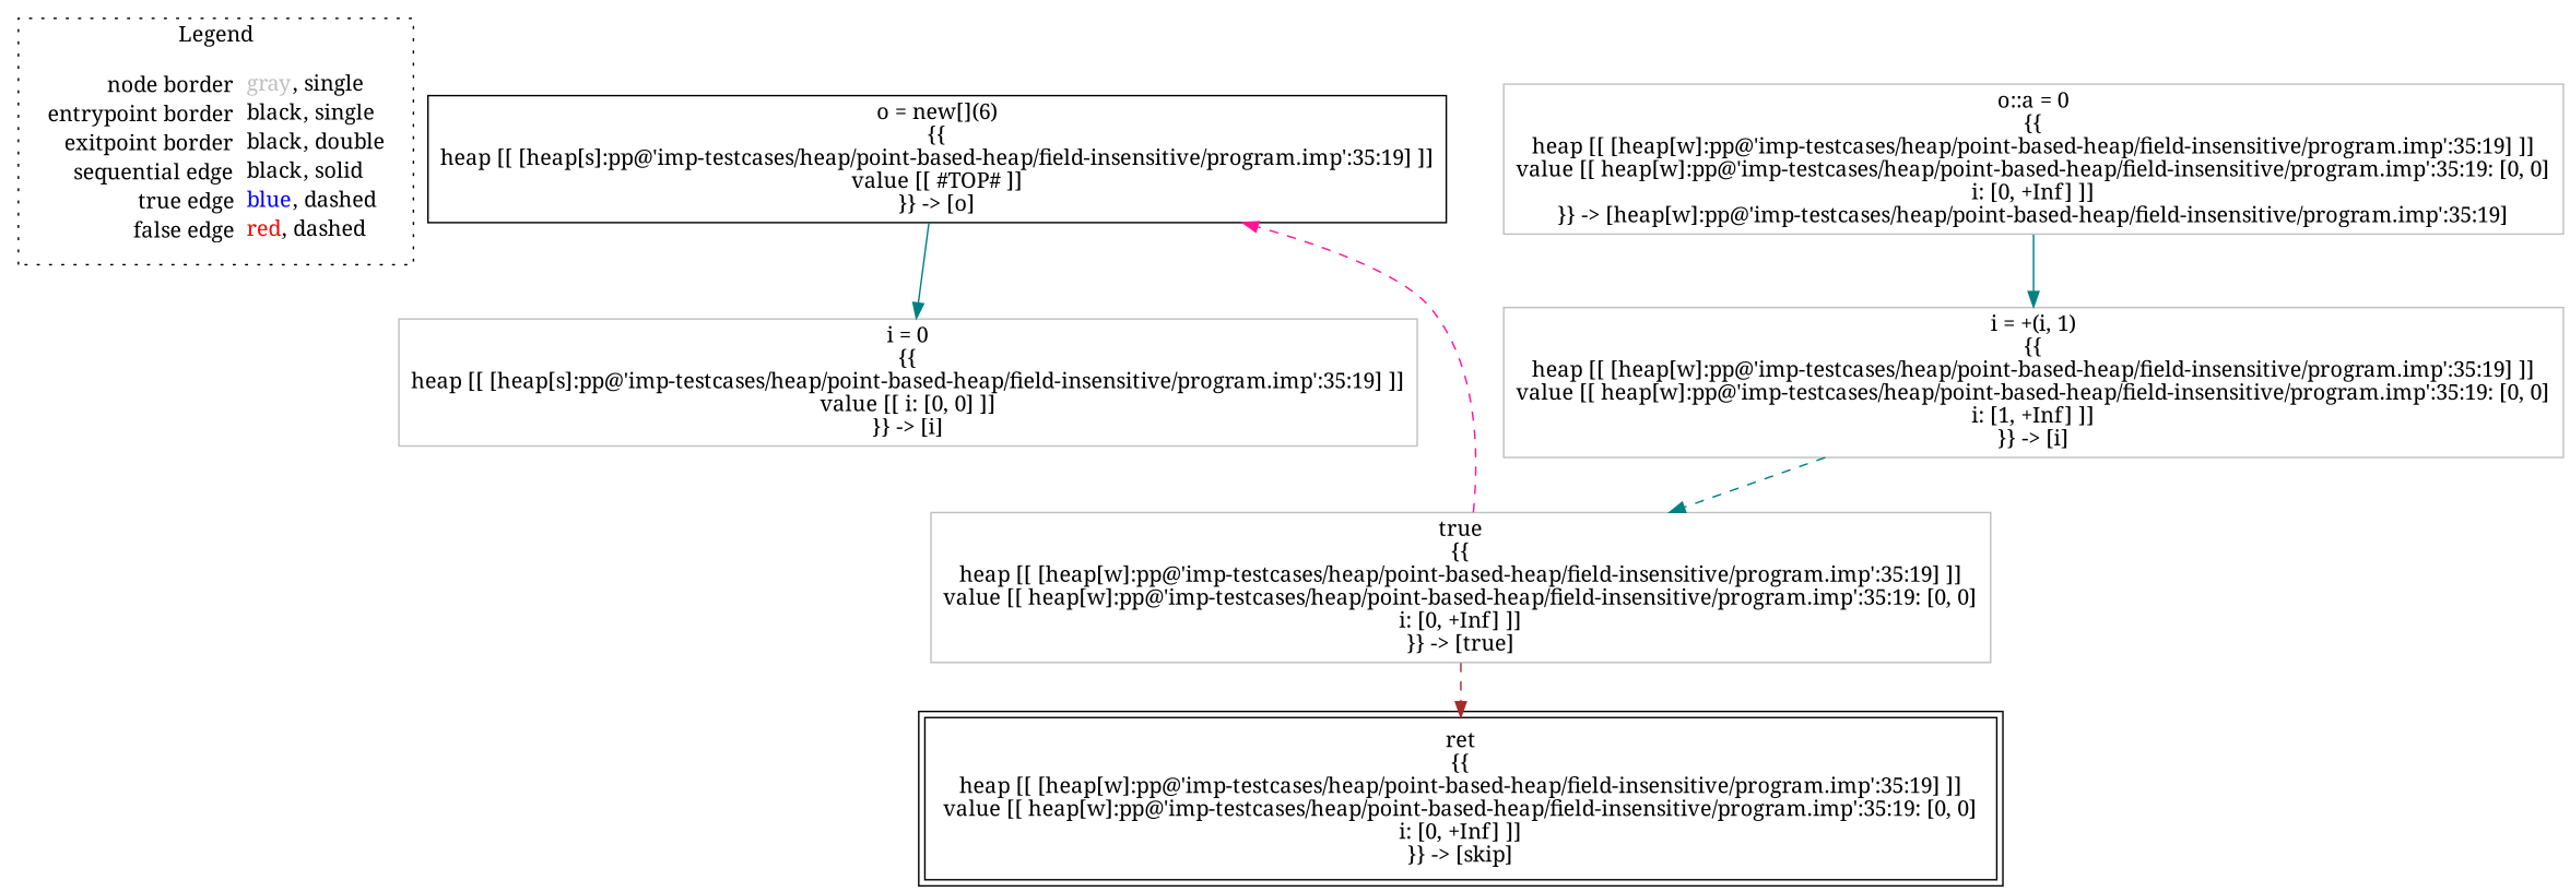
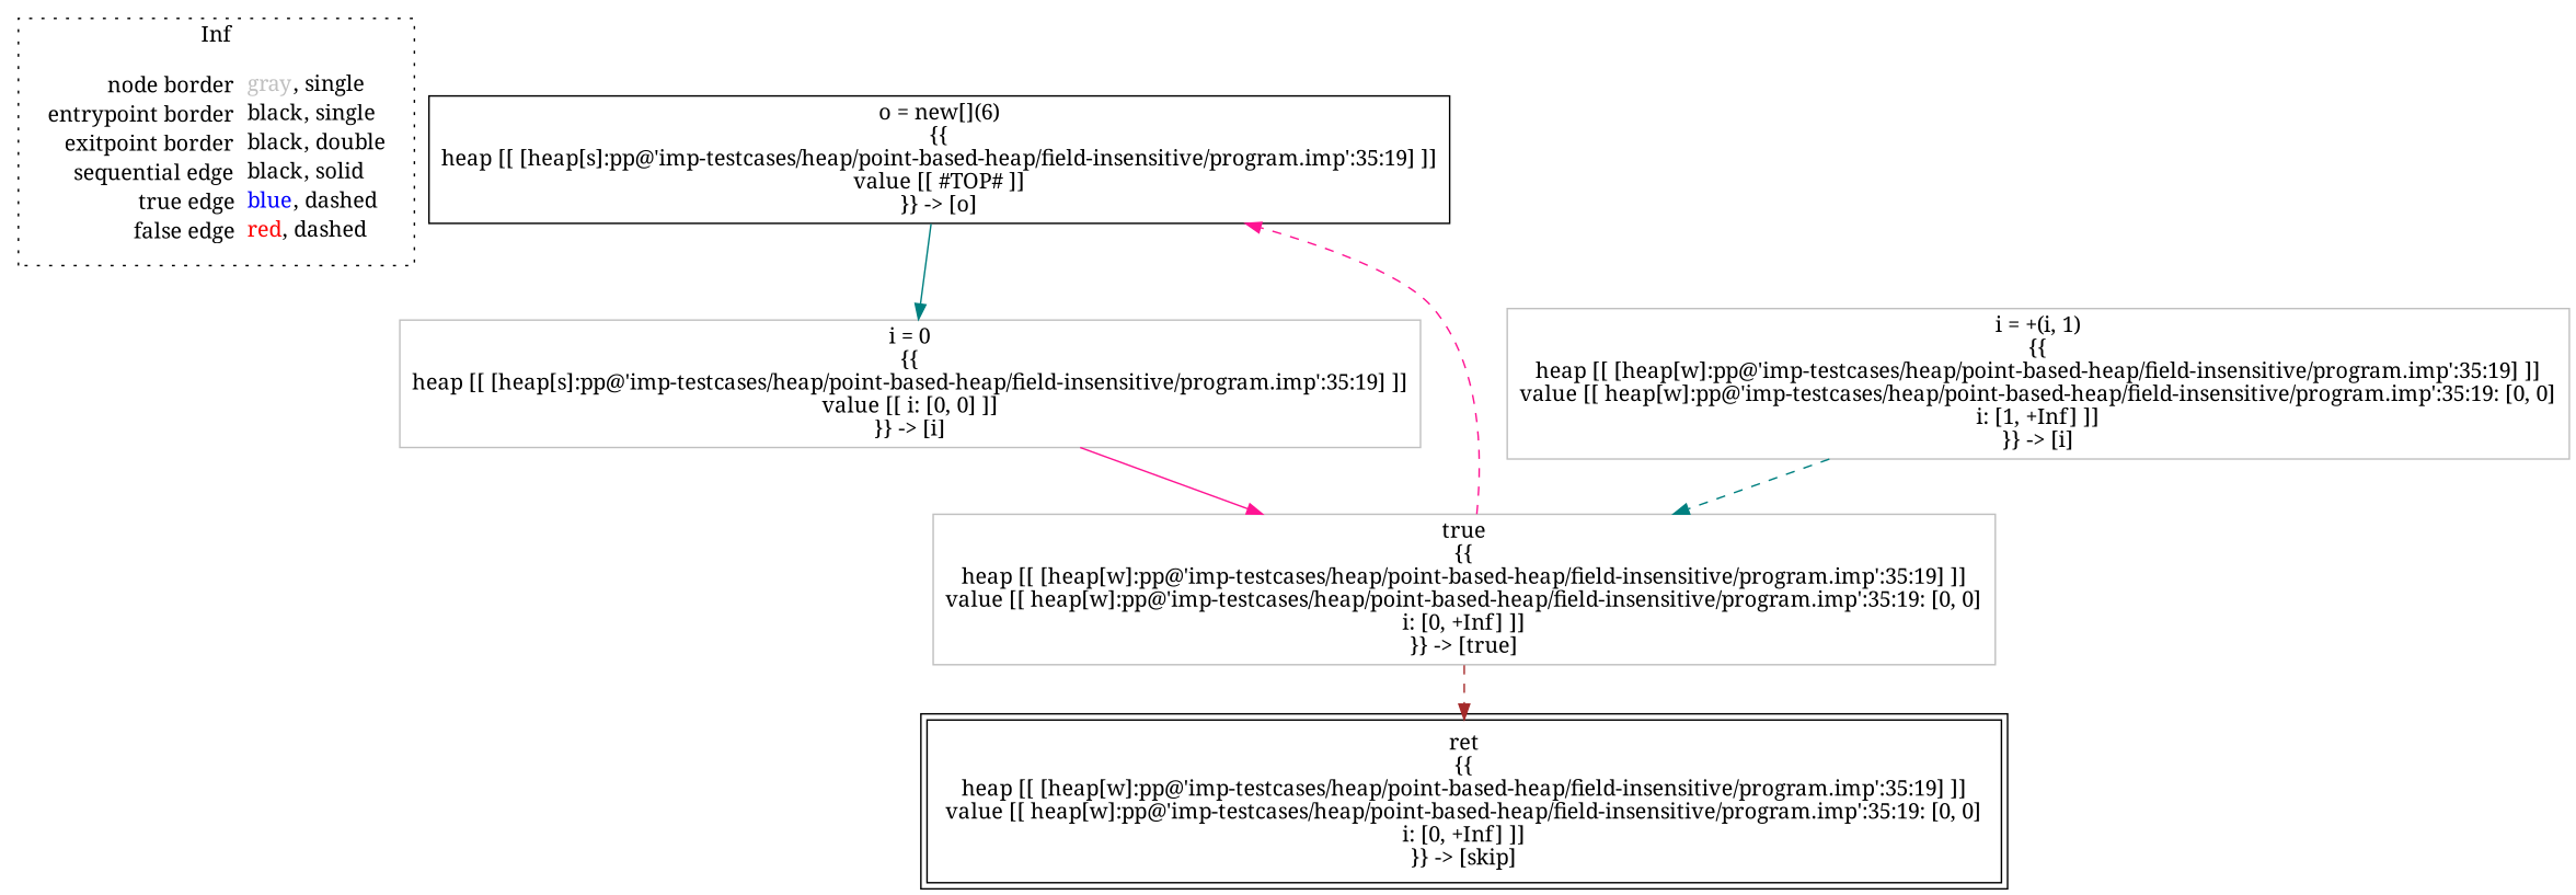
  digraph {
    fontname="Noto Serif"
    node [fontname="Noto Serif" shape=rect color=gray]
    edge [color=teal fontname="Noto Serif"]
    n1 [label=<<table border="0" cellpadding="2" cellspacing="0" cellborder="0"><tr><td align="right">node border&nbsp;</td><td align="left"><font color="gray">gray</font>, single</td></tr><tr><td align="right">entrypoint border&nbsp;</td><td align="left"><font color="black">black</font>, single</td></tr><tr><td align="right">exitpoint border&nbsp;</td><td align="left"><font color="black">black</font>, double</td></tr><tr><td align="right">sequential edge&nbsp;</td><td align="left"><font color="black">black</font>, solid</td></tr><tr><td align="right">true edge&nbsp;</td><td align="left"><font color="blue">blue</font>, dashed</td></tr><tr><td align="right">false edge&nbsp;</td><td align="left"><font color="red">red</font>, dashed</td></tr></table>> shape=plaintext color=""]
    n2 [color=black label=<o = new[](6)<BR/>{{<BR/>heap [[ [heap[s]:pp@'imp-testcases/heap/point-based-heap/field-insensitive/program.imp':35:19] ]]<BR/>value [[ #TOP# ]]<BR/>}} -&gt; [o]>]
    n3 [label=<i = 0<BR/>{{<BR/>heap [[ [heap[s]:pp@'imp-testcases/heap/point-based-heap/field-insensitive/program.imp':35:19] ]]<BR/>value [[ i: [0, 0] ]]<BR/>}} -&gt; [i]>]
    n4 [label=<true<BR/>{{<BR/>heap [[ [heap[w]:pp@'imp-testcases/heap/point-based-heap/field-insensitive/program.imp':35:19] ]]<BR/>value [[ heap[w]:pp@'imp-testcases/heap/point-based-heap/field-insensitive/program.imp':35:19: [0, 0]<BR/>i: [0, +Inf] ]]<BR/>}} -&gt; [true]>]
-   n5 [label=<o::a = 0<BR/>{{<BR/>heap [[ [heap[w]:pp@'imp-testcases/heap/point-based-heap/field-insensitive/program.imp':35:19] ]]<BR/>value [[ heap[w]:pp@'imp-testcases/heap/point-based-heap/field-insensitive/program.imp':35:19: [0, 0]<BR/>i: [0, +Inf] ]]<BR/>}} -&gt; [heap[w]:pp@'imp-testcases/heap/point-based-heap/field-insensitive/program.imp':35:19]>]
    n6 [label=<i = +(i, 1)<BR/>{{<BR/>heap [[ [heap[w]:pp@'imp-testcases/heap/point-based-heap/field-insensitive/program.imp':35:19] ]]<BR/>value [[ heap[w]:pp@'imp-testcases/heap/point-based-heap/field-insensitive/program.imp':35:19: [0, 0]<BR/>i: [1, +Inf] ]]<BR/>}} -&gt; [i]>]
    n7 [color=black label=<ret<BR/>{{<BR/>heap [[ [heap[w]:pp@'imp-testcases/heap/point-based-heap/field-insensitive/program.imp':35:19] ]]<BR/>value [[ heap[w]:pp@'imp-testcases/heap/point-based-heap/field-insensitive/program.imp':35:19: [0, 0]<BR/>i: [0, +Inf] ]]<BR/>}} -&gt; [skip]> peripheries=2]
    subgraph cluster_1 {
-     label=Legend
+     label=Inf
      style=dotted
      n1
    }
    n2 -> n3
+   n3 -> n4 [color=deeppink]
    n4 -> n2 [color=deeppink style=dashed]
    n4 -> n7 [color=brown style=dashed]
-   n5 -> n6
    n6 -> n4 [style=dashed]
  }
